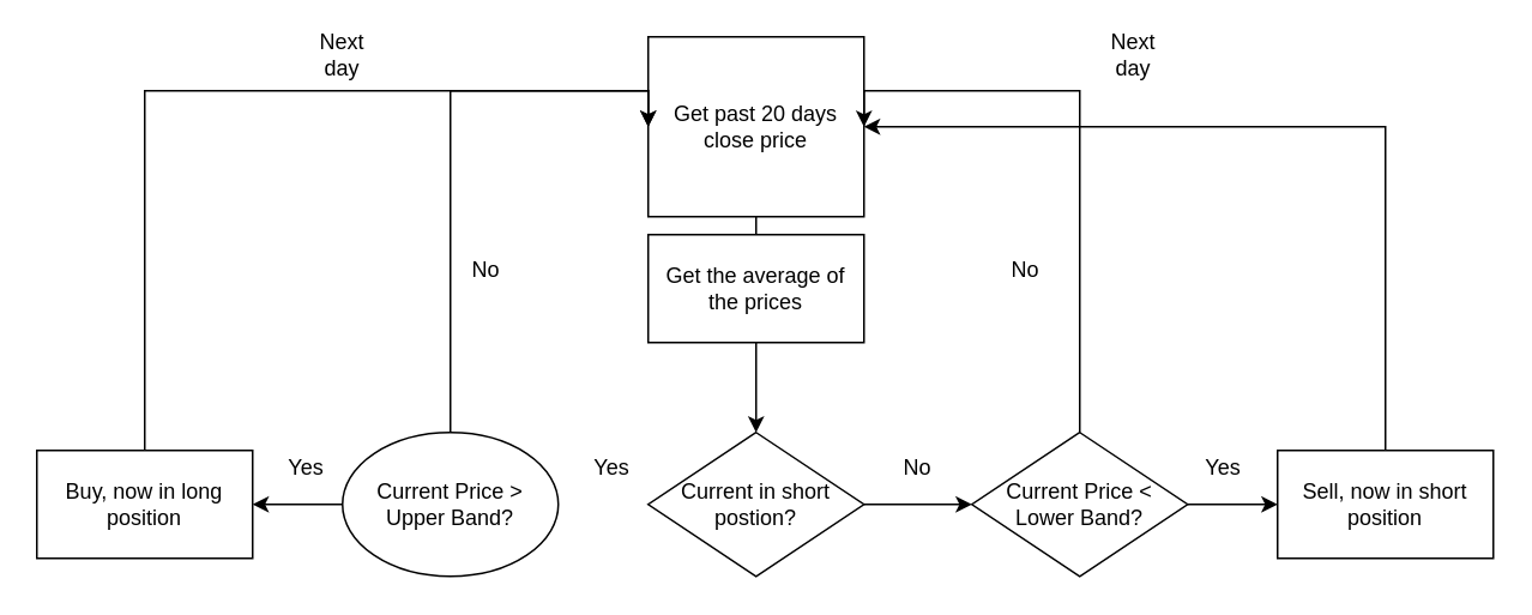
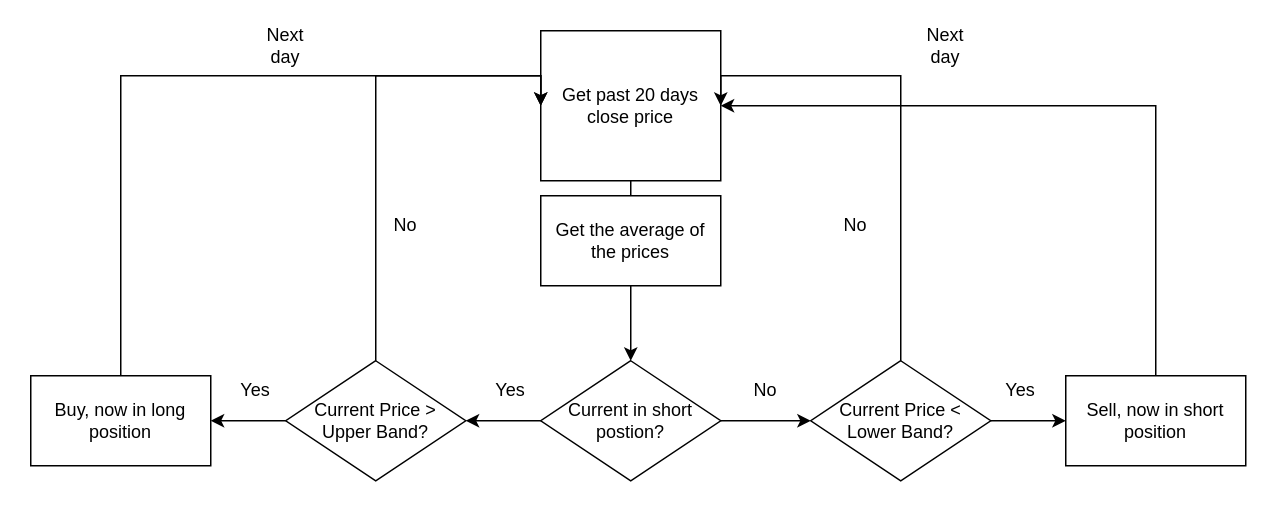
  <mxCell id="0" />
  <mxCell id="1" parent="0" />
  <mxCell id="2" style="edgeStyle=orthogonalEdgeStyle;rounded=0;orthogonalLoop=1;jettySize=auto;html=1;startArrow=none;startFill=0;" edge="1" parent="1" source="3"><mxGeometry relative="1" as="geometry"><mxPoint x="420" y="130" as="targetPoint" /></mxGeometry></mxCell>
  <mxCell id="3" value="Get past 20 days close price" style="rounded=0;whiteSpace=wrap;html=1;" vertex="1" parent="1"><mxGeometry x="360" y="20" width="120" height="100" as="geometry" /></mxCell>
  <mxCell id="4" style="edgeStyle=orthogonalEdgeStyle;rounded=0;orthogonalLoop=1;jettySize=auto;html=1;exitX=0.5;exitY=1;exitDx=0;exitDy=0;startArrow=none;startFill=0;" edge="1" parent="1" source="5"><mxGeometry relative="1" as="geometry"><mxPoint x="420" y="240" as="targetPoint" /></mxGeometry></mxCell>
  <mxCell id="5" value="Get the average of the prices" style="rounded=0;whiteSpace=wrap;html=1;" vertex="1" parent="1"><mxGeometry x="360" y="130" width="120" height="60" as="geometry" /></mxCell>
+ <mxCell id="6" style="edgeStyle=orthogonalEdgeStyle;rounded=0;orthogonalLoop=1;jettySize=auto;html=1;exitX=0;exitY=0.5;exitDx=0;exitDy=0;startArrow=none;startFill=0;entryX=1;entryY=0.5;entryDx=0;entryDy=0;" edge="1" parent="1" source="8" target="11"><mxGeometry relative="1" as="geometry"><mxPoint x="420" y="370" as="targetPoint" /></mxGeometry></mxCell>
  <mxCell id="7" style="edgeStyle=orthogonalEdgeStyle;rounded=0;orthogonalLoop=1;jettySize=auto;html=1;exitX=1;exitY=0.5;exitDx=0;exitDy=0;startArrow=none;startFill=0;" edge="1" parent="1" source="8"><mxGeometry relative="1" as="geometry"><mxPoint x="540" y="280" as="targetPoint" /></mxGeometry></mxCell>
  <mxCell id="8" value="Current in short postion?" style="rhombus;whiteSpace=wrap;html=1;" vertex="1" parent="1"><mxGeometry x="360" y="240" width="120" height="80" as="geometry" /></mxCell>
  <mxCell id="9" style="edgeStyle=orthogonalEdgeStyle;rounded=0;orthogonalLoop=1;jettySize=auto;html=1;startArrow=none;startFill=0;entryX=1;entryY=0.5;entryDx=0;entryDy=0;" edge="1" parent="1" source="11" target="13"><mxGeometry relative="1" as="geometry"><mxPoint x="110" y="420" as="targetPoint" /></mxGeometry></mxCell>
  <mxCell id="10" style="edgeStyle=orthogonalEdgeStyle;rounded=0;orthogonalLoop=1;jettySize=auto;html=1;exitX=0.5;exitY=0;exitDx=0;exitDy=0;startArrow=none;startFill=0;entryX=0;entryY=0.5;entryDx=0;entryDy=0;" edge="1" parent="1" source="11" target="3"><mxGeometry relative="1" as="geometry"><mxPoint x="300" y="410" as="targetPoint" /><Array as="points"><mxPoint x="250" y="50" /></Array></mxGeometry></mxCell>
- <mxCell id="11" value="Current Price &amp;gt;&lt;br&gt;Upper Band?" style="ellipse;whiteSpace=wrap;html=1;" vertex="1" parent="1"><mxGeometry x="190" y="240" width="120" height="80" as="geometry" /></mxCell>
+ <mxCell id="11" value="Current Price &amp;gt;&lt;br&gt;Upper Band?" style="rhombus;whiteSpace=wrap;html=1;" vertex="1" parent="1"><mxGeometry x="190" y="240" width="120" height="80" as="geometry" /></mxCell>
  <mxCell id="12" style="edgeStyle=orthogonalEdgeStyle;rounded=0;orthogonalLoop=1;jettySize=auto;html=1;exitX=0.5;exitY=0;exitDx=0;exitDy=0;entryX=0;entryY=0.5;entryDx=0;entryDy=0;startArrow=none;startFill=0;" edge="1" parent="1" source="13" target="3"><mxGeometry relative="1" as="geometry"><Array as="points"><mxPoint x="80" y="50" /></Array></mxGeometry></mxCell>
  <mxCell id="13" value="Buy, now in long position" style="rounded=0;whiteSpace=wrap;html=1;" vertex="1" parent="1"><mxGeometry x="20" y="250" width="120" height="60" as="geometry" /></mxCell>
  <mxCell id="14" value="Next day" style="text;html=1;strokeColor=none;fillColor=none;align=center;verticalAlign=middle;whiteSpace=wrap;rounded=0;" vertex="1" parent="1"><mxGeometry x="170" y="20" width="40" height="20" as="geometry" /></mxCell>
  <mxCell id="15" style="edgeStyle=orthogonalEdgeStyle;rounded=0;orthogonalLoop=1;jettySize=auto;html=1;exitX=1;exitY=0.5;exitDx=0;exitDy=0;startArrow=none;startFill=0;" edge="1" parent="1" source="17"><mxGeometry relative="1" as="geometry"><mxPoint x="710" y="280" as="targetPoint" /></mxGeometry></mxCell>
  <mxCell id="16" style="edgeStyle=orthogonalEdgeStyle;rounded=0;orthogonalLoop=1;jettySize=auto;html=1;entryX=1;entryY=0.5;entryDx=0;entryDy=0;startArrow=none;startFill=0;" edge="1" parent="1" source="17" target="3"><mxGeometry relative="1" as="geometry"><Array as="points"><mxPoint x="600" y="50" /></Array></mxGeometry></mxCell>
  <mxCell id="17" value="Current Price &amp;lt;&lt;br&gt;Lower Band?" style="rhombus;whiteSpace=wrap;html=1;" vertex="1" parent="1"><mxGeometry x="540" y="240" width="120" height="80" as="geometry" /></mxCell>
  <mxCell id="18" style="edgeStyle=orthogonalEdgeStyle;rounded=0;orthogonalLoop=1;jettySize=auto;html=1;exitX=0.5;exitY=0;exitDx=0;exitDy=0;entryX=1;entryY=0.5;entryDx=0;entryDy=0;startArrow=none;startFill=0;" edge="1" parent="1" source="19" target="3"><mxGeometry relative="1" as="geometry" /></mxCell>
  <mxCell id="19" value="Sell, now in short position" style="rounded=0;whiteSpace=wrap;html=1;" vertex="1" parent="1"><mxGeometry x="710" y="250" width="120" height="60" as="geometry" /></mxCell>
  <mxCell id="20" value="Yes" style="text;html=1;strokeColor=none;fillColor=none;align=center;verticalAlign=middle;whiteSpace=wrap;rounded=0;" vertex="1" parent="1"><mxGeometry x="320" y="250" width="40" height="20" as="geometry" /></mxCell>
  <mxCell id="21" value="Yes" style="text;html=1;strokeColor=none;fillColor=none;align=center;verticalAlign=middle;whiteSpace=wrap;rounded=0;" vertex="1" parent="1"><mxGeometry x="150" y="250" width="40" height="20" as="geometry" /></mxCell>
  <mxCell id="22" value="No" style="text;html=1;strokeColor=none;fillColor=none;align=center;verticalAlign=middle;whiteSpace=wrap;rounded=0;" vertex="1" parent="1"><mxGeometry x="250" y="140" width="40" height="20" as="geometry" /></mxCell>
  <mxCell id="23" value="No" style="text;html=1;strokeColor=none;fillColor=none;align=center;verticalAlign=middle;whiteSpace=wrap;rounded=0;" vertex="1" parent="1"><mxGeometry x="490" y="250" width="40" height="20" as="geometry" /></mxCell>
  <mxCell id="24" value="Yes" style="text;html=1;strokeColor=none;fillColor=none;align=center;verticalAlign=middle;whiteSpace=wrap;rounded=0;" vertex="1" parent="1"><mxGeometry x="660" y="250" width="40" height="20" as="geometry" /></mxCell>
  <mxCell id="25" value="No" style="text;html=1;strokeColor=none;fillColor=none;align=center;verticalAlign=middle;whiteSpace=wrap;rounded=0;" vertex="1" parent="1"><mxGeometry x="550" y="140" width="40" height="20" as="geometry" /></mxCell>
  <mxCell id="26" value="Next day" style="text;html=1;strokeColor=none;fillColor=none;align=center;verticalAlign=middle;whiteSpace=wrap;rounded=0;" vertex="1" parent="1"><mxGeometry x="610" y="20" width="40" height="20" as="geometry" /></mxCell>
